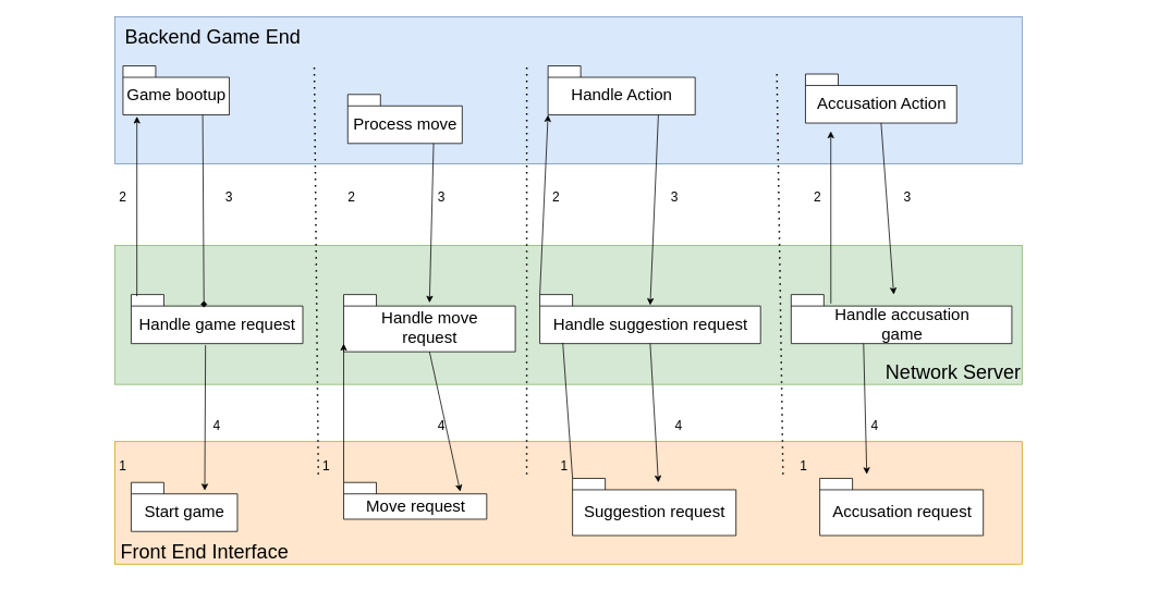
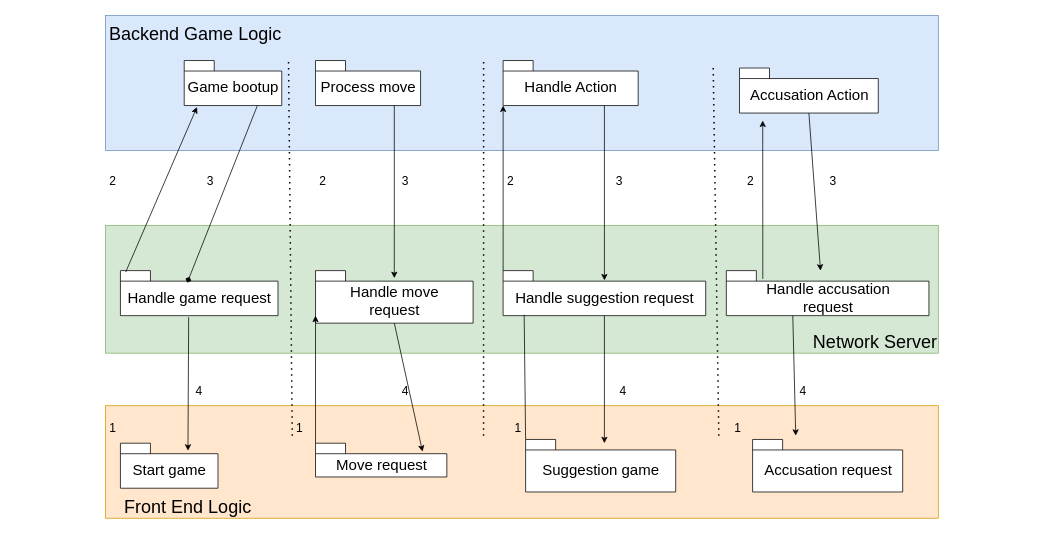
  <mxCell id="0" />
  <mxCell id="1" parent="0" />
  <mxCell id="2" value="" style="rounded=0;whiteSpace=wrap;html=1;fillColor=#dae8fc;strokeColor=#6c8ebf;direction=south;" vertex="1" parent="1"><mxGeometry x="140" y="20" width="1110" height="180" as="geometry" /></mxCell>
- <mxCell id="3" value="&lt;font&gt;&lt;font style=&quot;font-size: 24px&quot;&gt;Backend Game End&lt;/font&gt;&lt;br&gt;&lt;/font&gt;" style="text;html=1;strokeColor=none;fillColor=none;align=center;verticalAlign=middle;whiteSpace=wrap;rounded=0;" vertex="1" parent="1"><mxGeometry x="30" y="20" width="460" height="50" as="geometry" /></mxCell>
- <mxCell id="4" value="&lt;font style=&quot;font-weight: normal ; font-size: 20px&quot;&gt;Game bootup&lt;/font&gt;" style="shape=folder;fontStyle=1;spacingTop=10;tabWidth=40;tabHeight=14;tabPosition=left;html=1;" vertex="1" parent="1"><mxGeometry x="150" y="80" width="130" height="60" as="geometry" /></mxCell>
+ <mxCell id="3" value="&lt;font&gt;&lt;font style=&quot;font-size: 24px&quot;&gt;Backend Game Logic&lt;/font&gt;&lt;br&gt;&lt;/font&gt;" style="text;html=1;strokeColor=none;fillColor=none;align=center;verticalAlign=middle;whiteSpace=wrap;rounded=0;" vertex="1" parent="1"><mxGeometry x="30" y="20" width="460" height="50" as="geometry" /></mxCell>
+ <mxCell id="4" value="&lt;font style=&quot;font-weight: normal ; font-size: 20px&quot;&gt;Game bootup&lt;/font&gt;" style="shape=folder;fontStyle=1;spacingTop=10;tabWidth=40;tabHeight=14;tabPosition=left;html=1;" vertex="1" parent="1"><mxGeometry x="245" y="80" width="130" height="60" as="geometry" /></mxCell>
  <mxCell id="5" value="" style="rounded=0;whiteSpace=wrap;html=1;fillColor=#d5e8d4;strokeColor=#82b366;direction=south;" vertex="1" parent="1"><mxGeometry x="140" y="300" width="1110" height="170" as="geometry" /></mxCell>
  <mxCell id="6" value="" style="rounded=0;whiteSpace=wrap;html=1;fillColor=#ffe6cc;strokeColor=#d79b00;direction=south;" vertex="1" parent="1"><mxGeometry x="140" y="540" width="1110" height="150" as="geometry" /></mxCell>
- <mxCell id="7" value="&lt;font style=&quot;font-weight: normal ; font-size: 20px&quot;&gt;Process move&lt;/font&gt;" style="shape=folder;fontStyle=1;spacingTop=10;tabWidth=40;tabHeight=14;tabPosition=left;html=1;" vertex="1" parent="1"><mxGeometry x="425" y="115" width="140" height="60" as="geometry" /></mxCell>
+ <mxCell id="7" value="&lt;font style=&quot;font-weight: normal ; font-size: 20px&quot;&gt;Process move&lt;/font&gt;" style="shape=folder;fontStyle=1;spacingTop=10;tabWidth=40;tabHeight=14;tabPosition=left;html=1;" vertex="1" parent="1"><mxGeometry y="80" width="140" height="60" as="geometry" x="420" /></mxCell>
  <mxCell id="8" value="&lt;font style=&quot;font-weight: normal ; font-size: 20px&quot;&gt;Handle Action&lt;/font&gt;" style="shape=folder;fontStyle=1;spacingTop=10;tabWidth=40;tabHeight=14;tabPosition=left;html=1;" vertex="1" parent="1"><mxGeometry x="670" y="80" width="180" height="60" as="geometry" /></mxCell>
  <mxCell id="9" value="&lt;font style=&quot;font-weight: normal ; font-size: 20px&quot;&gt;Accusation Action&lt;/font&gt;" style="shape=folder;fontStyle=1;spacingTop=10;tabWidth=40;tabHeight=14;tabPosition=left;html=1;" vertex="1" parent="1"><mxGeometry x="985" y="90" width="185" height="60" as="geometry" /></mxCell>
  <mxCell id="10" value="&lt;font style=&quot;font-size: 20px ; font-weight: normal&quot;&gt;Handle move &lt;br&gt;request&lt;/font&gt;" style="shape=folder;fontStyle=1;spacingTop=10;tabWidth=40;tabHeight=14;tabPosition=left;html=1;" vertex="1" parent="1"><mxGeometry y="360" width="210" height="70" as="geometry" x="420" /></mxCell>
  <mxCell id="11" value="&lt;font&gt;&lt;font style=&quot;font-size: 24px&quot;&gt;Network Server&lt;/font&gt;&lt;br&gt;&lt;/font&gt;" style="text;html=1;strokeColor=none;fillColor=none;align=center;verticalAlign=middle;whiteSpace=wrap;rounded=0;" vertex="1" parent="1"><mxGeometry x="936" y="430" width="460" height="50" as="geometry" /></mxCell>
  <mxCell id="12" value="&lt;font style=&quot;font-size: 20px ; font-weight: normal&quot;&gt;Move request&lt;/font&gt;" style="shape=folder;fontStyle=1;spacingTop=10;tabWidth=40;tabHeight=14;tabPosition=left;html=1;" vertex="1" parent="1"><mxGeometry x="420" y="590" width="175" height="45" as="geometry" /></mxCell>
- <mxCell id="13" value="&lt;font style=&quot;font-size: 20px ; font-weight: normal&quot;&gt;Handle suggestion request&lt;/font&gt;" style="shape=folder;fontStyle=1;spacingTop=10;tabWidth=40;tabHeight=14;tabPosition=left;html=1;" vertex="1" parent="1"><mxGeometry x="660" y="360" width="270" height="60" as="geometry" /></mxCell>
- <mxCell id="14" value="&lt;font&gt;&lt;font style=&quot;font-size: 24px&quot;&gt;Front End Interface&lt;/font&gt;&lt;br&gt;&lt;/font&gt;" style="text;html=1;strokeColor=none;fillColor=none;align=center;verticalAlign=middle;whiteSpace=wrap;rounded=0;" vertex="1" parent="1"><mxGeometry x="20" y="650" width="460" height="50" as="geometry" /></mxCell>
- <mxCell id="15" value="&lt;font style=&quot;font-size: 20px ; font-weight: normal&quot;&gt;Suggestion request&lt;/font&gt;" style="shape=folder;fontStyle=1;spacingTop=10;tabWidth=40;tabHeight=14;tabPosition=left;html=1;" vertex="1" parent="1"><mxGeometry x="700" y="585" width="200" height="70" as="geometry" /></mxCell>
+ <mxCell id="13" value="&lt;font style=&quot;font-size: 20px ; font-weight: normal&quot;&gt;Handle suggestion request&lt;/font&gt;" style="shape=folder;fontStyle=1;spacingTop=10;tabWidth=40;tabHeight=14;tabPosition=left;html=1;" vertex="1" parent="1"><mxGeometry x="670" y="360" width="270" height="60" as="geometry" /></mxCell>
+ <mxCell id="14" value="&lt;font&gt;&lt;font style=&quot;font-size: 24px&quot;&gt;Front End Logic&lt;/font&gt;&lt;br&gt;&lt;/font&gt;" style="text;html=1;strokeColor=none;fillColor=none;align=center;verticalAlign=middle;whiteSpace=wrap;rounded=0;" vertex="1" parent="1"><mxGeometry x="20" y="650" width="460" height="50" as="geometry" /></mxCell>
+ <mxCell id="15" value="&lt;font style=&quot;font-size: 20px ; font-weight: normal&quot;&gt;Suggestion game&lt;/font&gt;" style="shape=folder;fontStyle=1;spacingTop=10;tabWidth=40;tabHeight=14;tabPosition=left;html=1;" vertex="1" parent="1"><mxGeometry x="700" y="585" width="200" height="70" as="geometry" /></mxCell>
  <mxCell id="16" value="" style="endArrow=classic;html=1;exitX=0;exitY=0;exitDx=0;exitDy=0;exitPerimeter=0;entryX=0;entryY=0;entryDx=0;entryDy=60;entryPerimeter=0;" edge="1" parent="1" source="12" target="10"><mxGeometry width="50" height="50" relative="1" as="geometry"><mxPoint x="500" y="520" as="sourcePoint" /><mxPoint x="550" y="470" as="targetPoint" /></mxGeometry></mxCell>
  <mxCell id="17" value="" style="endArrow=classic;html=1;exitX=0.75;exitY=1;exitDx=0;exitDy=0;exitPerimeter=0;" edge="1" parent="1" source="7"><mxGeometry width="50" height="50" relative="1" as="geometry"><mxPoint x="570" y="280" as="sourcePoint" /><mxPoint x="525" y="370" as="targetPoint" /></mxGeometry></mxCell>
  <mxCell id="18" value="" style="endArrow=classic;html=1;exitX=0.5;exitY=1;exitDx=0;exitDy=0;exitPerimeter=0;entryX=0.815;entryY=0.25;entryDx=0;entryDy=0;entryPerimeter=0;" edge="1" parent="1" source="10" target="12"><mxGeometry width="50" height="50" relative="1" as="geometry"><mxPoint x="555" y="150" as="sourcePoint" /><mxPoint x="490" y="370" as="targetPoint" /></mxGeometry></mxCell>
  <mxCell id="19" value="" style="endArrow=none;html=1;exitX=0;exitY=0;exitDx=0;exitDy=0;exitPerimeter=0;entryX=0.104;entryY=0.983;entryDx=0;entryDy=0;entryPerimeter=0;" edge="1" parent="1" source="15" target="13"><mxGeometry width="50" height="50" relative="1" as="geometry"><mxPoint x="660" y="600" as="sourcePoint" /><mxPoint x="660" y="430" as="targetPoint" /></mxGeometry></mxCell>
  <mxCell id="20" value="" style="endArrow=classic;html=1;exitX=0;exitY=0;exitDx=0;exitDy=0;exitPerimeter=0;entryX=0;entryY=0;entryDx=0;entryDy=60;entryPerimeter=0;" edge="1" parent="1" source="13" target="8"><mxGeometry width="50" height="50" relative="1" as="geometry"><mxPoint x="740" y="320" as="sourcePoint" /><mxPoint x="740" y="150" as="targetPoint" /></mxGeometry></mxCell>
  <mxCell id="21" value="" style="endArrow=classic;html=1;exitX=0.75;exitY=1;exitDx=0;exitDy=0;exitPerimeter=0;entryX=0.5;entryY=0.217;entryDx=0;entryDy=0;entryPerimeter=0;" edge="1" parent="1" source="8" target="13"><mxGeometry width="50" height="50" relative="1" as="geometry"><mxPoint x="690" y="370" as="sourcePoint" /><mxPoint x="655" y="150" as="targetPoint" /></mxGeometry></mxCell>
  <mxCell id="22" value="" style="endArrow=classic;html=1;exitX=0.5;exitY=1;exitDx=0;exitDy=0;exitPerimeter=0;" edge="1" parent="1" source="13"><mxGeometry width="50" height="50" relative="1" as="geometry"><mxPoint x="745" y="150" as="sourcePoint" /><mxPoint x="805" y="590" as="targetPoint" /></mxGeometry></mxCell>
  <mxCell id="23" value="&lt;font style=&quot;font-size: 20px ; font-weight: normal&quot;&gt;Start game&lt;/font&gt;" style="shape=folder;fontStyle=1;spacingTop=10;tabWidth=40;tabHeight=14;tabPosition=left;html=1;" vertex="1" parent="1"><mxGeometry x="160" y="590" width="130" height="60" as="geometry" /></mxCell>
  <mxCell id="24" value="&lt;font style=&quot;font-size: 20px ; font-weight: normal&quot;&gt;Handle game request&lt;/font&gt;" style="shape=folder;fontStyle=1;spacingTop=10;tabWidth=40;tabHeight=14;tabPosition=left;html=1;" vertex="1" parent="1"><mxGeometry x="160" y="360" width="210" height="60" as="geometry" /></mxCell>
  <mxCell id="25" value="" style="endArrow=classic;html=1;entryX=0.131;entryY=1.033;entryDx=0;entryDy=0;entryPerimeter=0;" edge="1" parent="1" target="4"><mxGeometry width="50" height="50" relative="1" as="geometry"><mxPoint x="167" y="362" as="sourcePoint" /><mxPoint x="80" y="210" as="targetPoint" /></mxGeometry></mxCell>
  <mxCell id="26" value="" style="endArrow=diamond;html=1;exitX=0.75;exitY=1;exitDx=0;exitDy=0;exitPerimeter=0;entryX=0.424;entryY=0.267;entryDx=0;entryDy=0;entryPerimeter=0;" edge="1" parent="1" source="4" target="24"><mxGeometry width="50" height="50" relative="1" as="geometry"><mxPoint x="190" y="370" as="sourcePoint" /><mxPoint x="330" y="250" as="targetPoint" /></mxGeometry></mxCell>
  <mxCell id="27" value="" style="endArrow=classic;html=1;exitX=0.433;exitY=1.033;exitDx=0;exitDy=0;exitPerimeter=0;" edge="1" parent="1" source="24"><mxGeometry width="50" height="50" relative="1" as="geometry"><mxPoint x="383" y="498" as="sourcePoint" /><mxPoint x="250" y="600" as="targetPoint" /></mxGeometry></mxCell>
- <mxCell id="28" value="&lt;font style=&quot;font-size: 20px ; font-weight: normal&quot;&gt;Handle accusation &lt;br&gt;game&lt;/font&gt;" style="shape=folder;fontStyle=1;spacingTop=10;tabWidth=40;tabHeight=14;tabPosition=left;html=1;" vertex="1" parent="1"><mxGeometry x="967.5" y="360" width="270" height="60" as="geometry" /></mxCell>
+ <mxCell id="28" value="&lt;font style=&quot;font-size: 20px ; font-weight: normal&quot;&gt;Handle accusation &lt;br&gt;request&lt;/font&gt;" style="shape=folder;fontStyle=1;spacingTop=10;tabWidth=40;tabHeight=14;tabPosition=left;html=1;" vertex="1" parent="1"><mxGeometry x="967.5" y="360" width="270" height="60" as="geometry" /></mxCell>
  <mxCell id="29" value="" style="endArrow=classic;html=1;exitX=0.18;exitY=0.183;exitDx=0;exitDy=0;exitPerimeter=0;" edge="1" parent="1" source="28"><mxGeometry width="50" height="50" relative="1" as="geometry"><mxPoint x="988" y="350" as="sourcePoint" /><mxPoint x="1016" y="160" as="targetPoint" /></mxGeometry></mxCell>
  <mxCell id="30" value="" style="endArrow=classic;html=1;exitX=0.5;exitY=1;exitDx=0;exitDy=0;exitPerimeter=0;fontStyle=1;" edge="1" parent="1" source="9"><mxGeometry width="50" height="50" relative="1" as="geometry"><mxPoint x="940" y="370" as="sourcePoint" /><mxPoint x="1093" y="360" as="targetPoint" /></mxGeometry></mxCell>
  <mxCell id="31" value="&lt;font style=&quot;font-size: 20px ; font-weight: normal&quot;&gt;Accusation request&lt;/font&gt;" style="shape=folder;fontStyle=1;spacingTop=10;tabWidth=40;tabHeight=14;tabPosition=left;html=1;" vertex="1" parent="1"><mxGeometry x="1002.5" y="585" width="200" height="70" as="geometry" /></mxCell>
  <mxCell id="32" value="" style="endArrow=classic;html=1;exitX=0.328;exitY=1;exitDx=0;exitDy=0;fontStyle=1;exitPerimeter=0;" edge="1" parent="1" source="28"><mxGeometry width="50" height="50" relative="1" as="geometry"><mxPoint x="1048.75" y="150" as="sourcePoint" /><mxPoint x="1060" y="580" as="targetPoint" /></mxGeometry></mxCell>
  <mxCell id="33" value="&lt;font style=&quot;font-size: 16px&quot;&gt;1&lt;/font&gt;" style="text;html=1;strokeColor=none;fillColor=none;align=center;verticalAlign=middle;whiteSpace=wrap;rounded=0;" vertex="1" parent="1"><mxGeometry x="130" y="560" width="40" height="20" as="geometry" /></mxCell>
  <mxCell id="34" value="&lt;font style=&quot;font-size: 16px&quot;&gt;2&lt;/font&gt;" style="text;html=1;strokeColor=none;fillColor=none;align=center;verticalAlign=middle;whiteSpace=wrap;rounded=0;" vertex="1" parent="1"><mxGeometry x="130" y="230" width="40" height="20" as="geometry" /></mxCell>
  <mxCell id="35" value="&lt;font style=&quot;font-size: 16px&quot;&gt;3&lt;/font&gt;" style="text;html=1;strokeColor=none;fillColor=none;align=center;verticalAlign=middle;whiteSpace=wrap;rounded=0;" vertex="1" parent="1"><mxGeometry x="260" y="230" width="40" height="20" as="geometry" /></mxCell>
  <mxCell id="36" value="&lt;font style=&quot;font-size: 16px&quot;&gt;4&lt;/font&gt;" style="text;html=1;strokeColor=none;fillColor=none;align=center;verticalAlign=middle;whiteSpace=wrap;rounded=0;" vertex="1" parent="1"><mxGeometry x="245" y="510" width="40" height="20" as="geometry" /></mxCell>
  <mxCell id="37" value="" style="endArrow=none;dashed=1;html=1;dashPattern=1 3;strokeWidth=2;exitX=0.25;exitY=1;exitDx=0;exitDy=0;" edge="1" parent="1" source="39"><mxGeometry width="50" height="50" relative="1" as="geometry"><mxPoint x="384" y="530" as="sourcePoint" /><mxPoint x="384" y="80" as="targetPoint" /></mxGeometry></mxCell>
  <mxCell id="38" value="" style="endArrow=none;dashed=1;html=1;dashPattern=1 3;strokeWidth=2;exitX=0.267;exitY=0.546;exitDx=0;exitDy=0;exitPerimeter=0;" edge="1" parent="1" source="6"><mxGeometry width="50" height="50" relative="1" as="geometry"><mxPoint x="644" y="530" as="sourcePoint" /><mxPoint x="644" y="80" as="targetPoint" /></mxGeometry></mxCell>
  <mxCell id="39" value="&lt;font style=&quot;font-size: 16px&quot;&gt;1&lt;/font&gt;" style="text;html=1;strokeColor=none;fillColor=none;align=center;verticalAlign=middle;whiteSpace=wrap;rounded=0;" vertex="1" parent="1"><mxGeometry x="379" y="560" width="40" height="20" as="geometry" /></mxCell>
  <mxCell id="40" value="&lt;font style=&quot;font-size: 16px&quot;&gt;2&lt;/font&gt;" style="text;html=1;strokeColor=none;fillColor=none;align=center;verticalAlign=middle;whiteSpace=wrap;rounded=0;" vertex="1" parent="1"><mxGeometry x="410" y="230" width="40" height="20" as="geometry" /></mxCell>
  <mxCell id="41" value="&lt;font style=&quot;font-size: 16px&quot;&gt;3&lt;/font&gt;" style="text;html=1;strokeColor=none;fillColor=none;align=center;verticalAlign=middle;whiteSpace=wrap;rounded=0;" vertex="1" parent="1"><mxGeometry x="520" y="230" width="40" height="20" as="geometry" /></mxCell>
  <mxCell id="42" value="&lt;font style=&quot;font-size: 16px&quot;&gt;4&lt;/font&gt;" style="text;html=1;strokeColor=none;fillColor=none;align=center;verticalAlign=middle;whiteSpace=wrap;rounded=0;" vertex="1" parent="1"><mxGeometry x="520" y="510" width="40" height="20" as="geometry" /></mxCell>
  <mxCell id="43" value="&lt;font style=&quot;font-size: 16px&quot;&gt;1&lt;/font&gt;" style="text;html=1;strokeColor=none;fillColor=none;align=center;verticalAlign=middle;whiteSpace=wrap;rounded=0;" vertex="1" parent="1"><mxGeometry x="670" y="560" width="40" height="20" as="geometry" /></mxCell>
  <mxCell id="44" value="&lt;font style=&quot;font-size: 16px&quot;&gt;2&lt;/font&gt;" style="text;html=1;strokeColor=none;fillColor=none;align=center;verticalAlign=middle;whiteSpace=wrap;rounded=0;" vertex="1" parent="1"><mxGeometry x="660" y="230" width="40" height="20" as="geometry" /></mxCell>
  <mxCell id="45" value="&lt;font style=&quot;font-size: 16px&quot;&gt;3&lt;/font&gt;" style="text;html=1;strokeColor=none;fillColor=none;align=center;verticalAlign=middle;whiteSpace=wrap;rounded=0;" vertex="1" parent="1"><mxGeometry x="805" y="230" width="40" height="20" as="geometry" /></mxCell>
  <mxCell id="46" value="&lt;font style=&quot;font-size: 16px&quot;&gt;4&lt;/font&gt;" style="text;html=1;strokeColor=none;fillColor=none;align=center;verticalAlign=middle;whiteSpace=wrap;rounded=0;" vertex="1" parent="1"><mxGeometry x="810" y="510" width="40" height="20" as="geometry" /></mxCell>
  <mxCell id="47" value="" style="endArrow=none;dashed=1;html=1;dashPattern=1 3;strokeWidth=2;exitX=0;exitY=1;exitDx=0;exitDy=0;" edge="1" parent="1"><mxGeometry width="50" height="50" relative="1" as="geometry"><mxPoint x="957.5" y="580" as="sourcePoint" /><mxPoint x="950" y="90" as="targetPoint" /></mxGeometry></mxCell>
  <mxCell id="48" value="&lt;font style=&quot;font-size: 16px&quot;&gt;1&lt;/font&gt;" style="text;html=1;strokeColor=none;fillColor=none;align=center;verticalAlign=middle;whiteSpace=wrap;rounded=0;" vertex="1" parent="1"><mxGeometry x="962.5" y="560" width="40" height="20" as="geometry" /></mxCell>
  <mxCell id="49" value="&lt;font style=&quot;font-size: 16px&quot;&gt;2&lt;/font&gt;" style="text;html=1;strokeColor=none;fillColor=none;align=center;verticalAlign=middle;whiteSpace=wrap;rounded=0;" vertex="1" parent="1"><mxGeometry x="980" y="230" width="40" height="20" as="geometry" /></mxCell>
  <mxCell id="50" value="&lt;font style=&quot;font-size: 16px&quot;&gt;3&lt;/font&gt;" style="text;html=1;strokeColor=none;fillColor=none;align=center;verticalAlign=middle;whiteSpace=wrap;rounded=0;" vertex="1" parent="1"><mxGeometry x="1090" y="230" width="40" height="20" as="geometry" /></mxCell>
  <mxCell id="51" value="&lt;font style=&quot;font-size: 16px&quot;&gt;4&lt;/font&gt;" style="text;html=1;strokeColor=none;fillColor=none;align=center;verticalAlign=middle;whiteSpace=wrap;rounded=0;" vertex="1" parent="1"><mxGeometry x="1050" y="510" width="40" height="20" as="geometry" /></mxCell>
